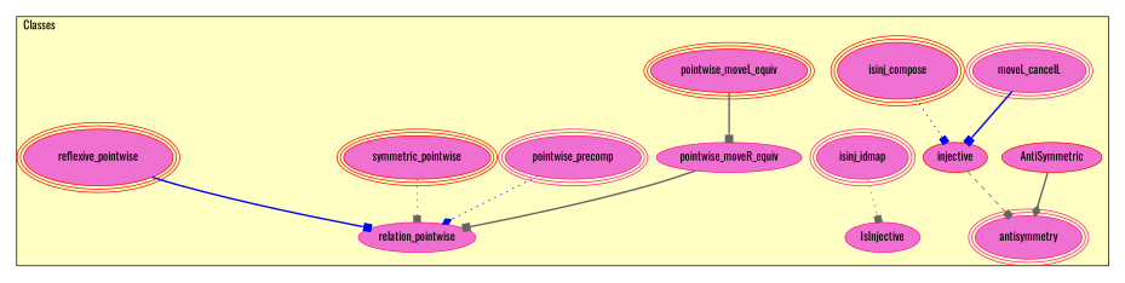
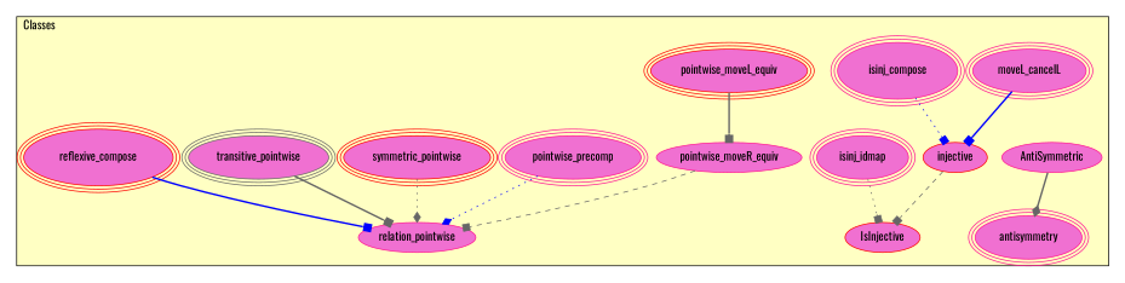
  digraph {
    fontname=Oswald
    node [color=red fillcolor="#F070D1" fontname=Oswald peripheries=3 style=filled]
    edge [arrowhead=box color=gray40 fontname=Oswald style=bold]
    n1 [color=deeppink label=antisymmetry]
-   n2 [label=AntiSymmetric peripheries=""]
+   n2 [color=deeppink label=AntiSymmetric peripheries=""]
    n3 [color=deeppink label=moveL_cancelL]
-   n4 [label=isinj_compose]
+   n4 [color=deeppink label=isinj_compose]
    n5 [color=deeppink label=isinj_idmap]
    n6 [label=injective peripheries=""]
-   n7 [color=deeppink label=IsInjective peripheries=""]
+   n7 [label=IsInjective peripheries=""]
    n8 [label=pointwise_moveL_equiv]
    n9 [color=deeppink label=pointwise_moveR_equiv peripheries=""]
    n10 [color=deeppink label=pointwise_precomp]
    n11 [label=symmetric_pointwise]
-   n13 [label=reflexive_pointwise]
+   n12 [color=gray40 label=transitive_pointwise]
+   n13 [label=reflexive_compose]
    n14 [color=deeppink label=relation_pointwise peripheries=""]
    subgraph cluster_1 {
      fillcolor="#FFFFC3"
      label=Classes
      labeljust=l
      style=filled
      n1
      n2
      n3
      n4
      n5
      n6
      n7
      n8
      n9
      n10
      n11
+     n12
      n13
      n14
    }
    n2 -> n1 [arrowhead=diamond]
    n3 -> n6 [color=blue]
    n4 -> n6 [color=blue style=dotted]
    n5 -> n7 [style=dotted]
-   n6 -> n1 [style=dashed]
+   n6 -> n7 [style=dashed]
    n8 -> n9
-   n9 -> n14
+   n9 -> n14 [style=dashed]
    n10 -> n14 [arrowhead=diamond color=blue style=dotted]
-   n11 -> n14 [style=dotted]
+   n11 -> n14 [arrowhead=diamond style=dotted]
+   n12 -> n14
    n13 -> n14 [color=blue]
  }
